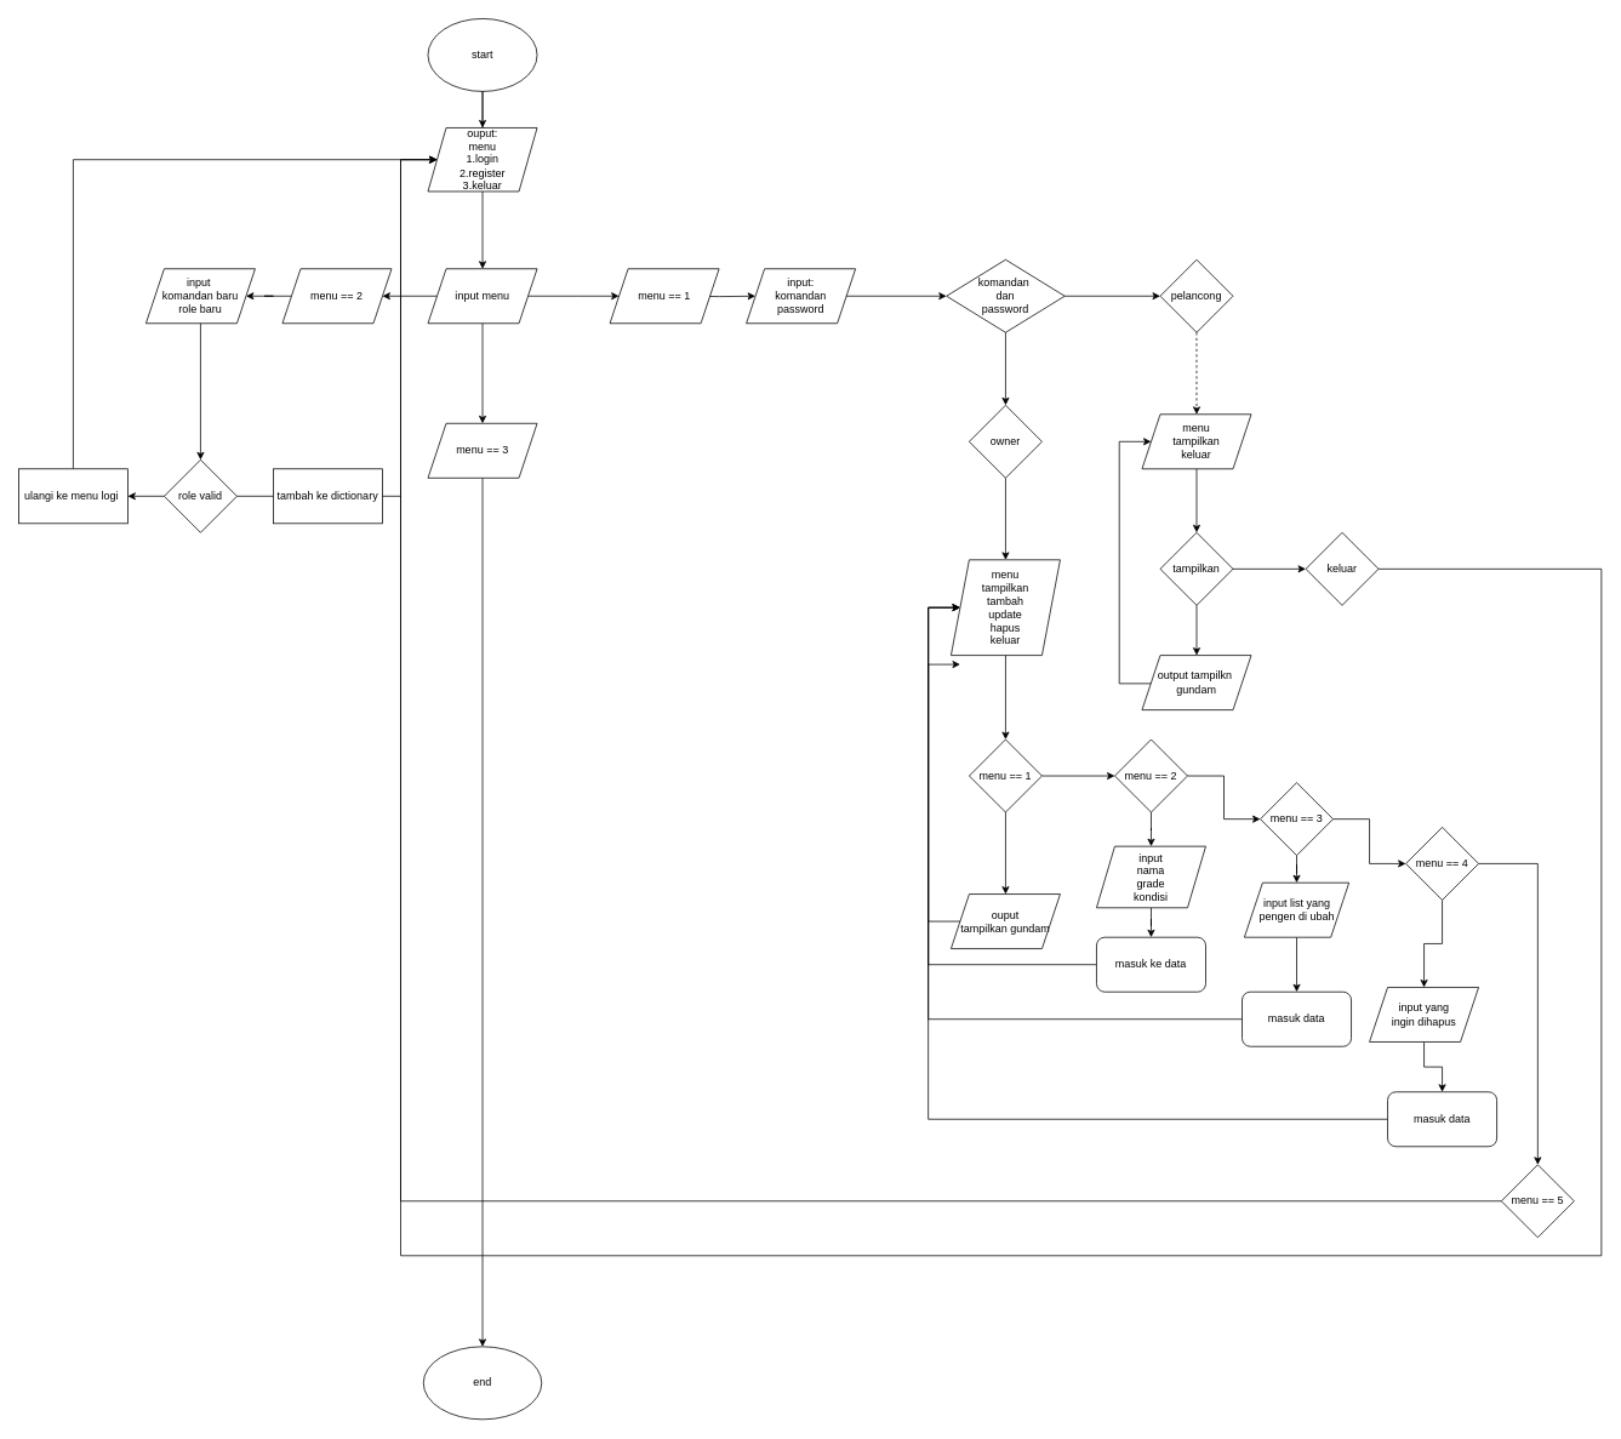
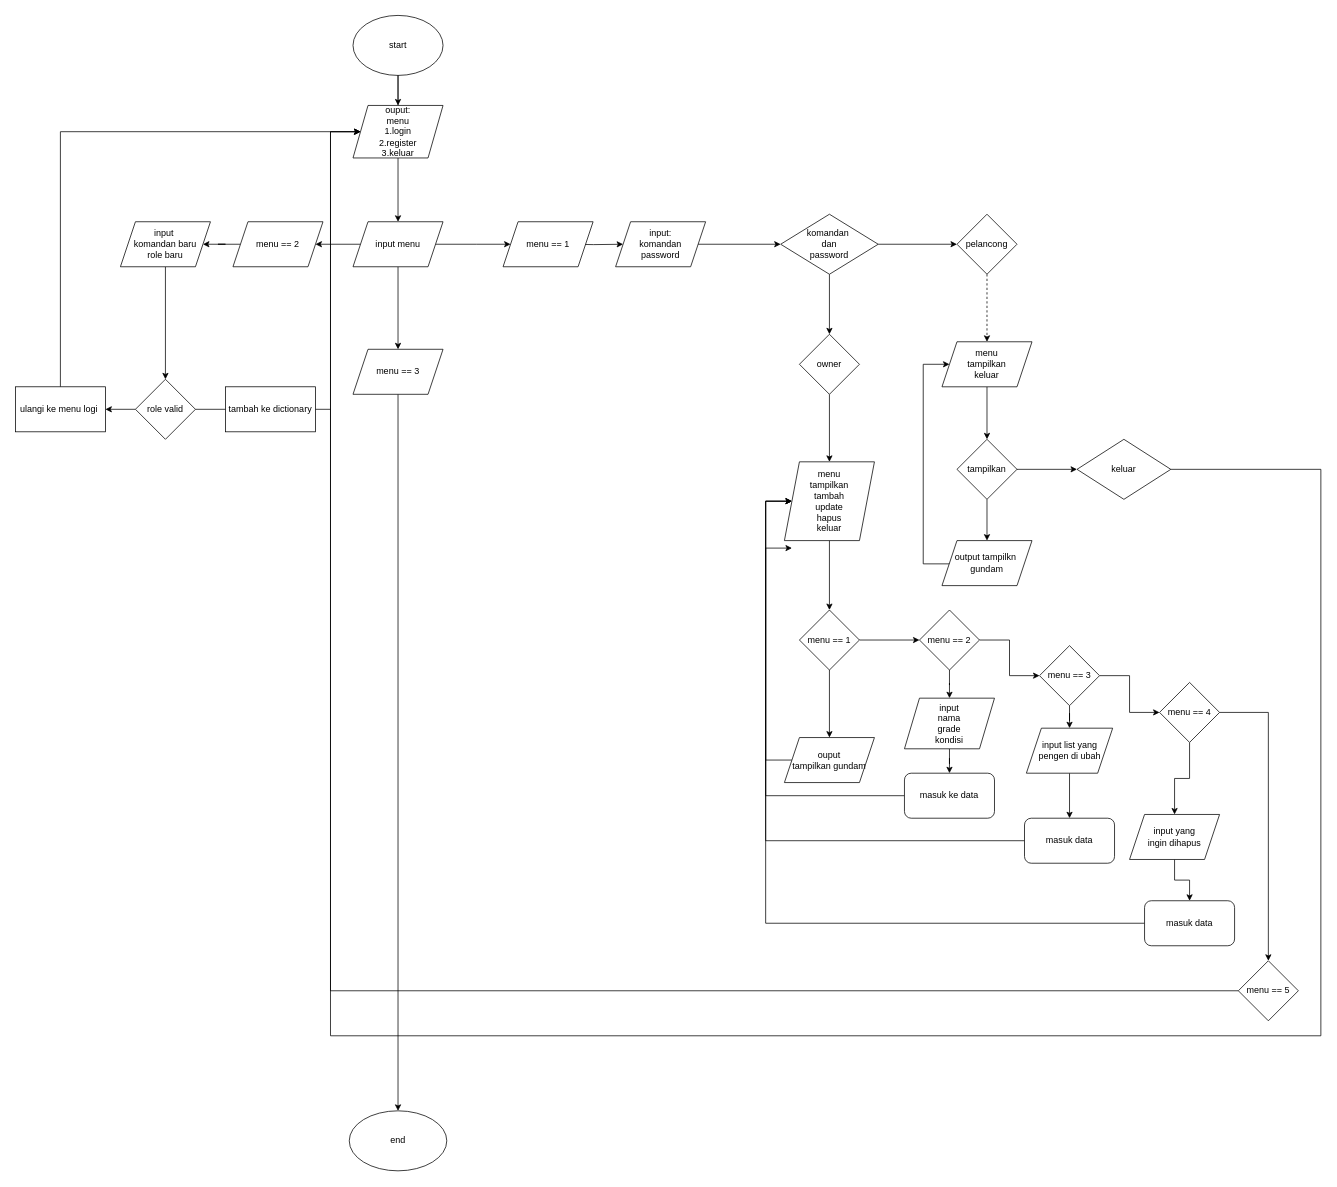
  <mxCell id="0" />
  <mxCell id="1" parent="0" />
  <mxCell id="2" value="start" style="ellipse;whiteSpace=wrap;html=1;" parent="1" vertex="1"><mxGeometry x="470" y="20" width="120" height="80" as="geometry" /></mxCell>
  <mxCell id="3" value="" style="endArrow=classic;html=1;rounded=0;" parent="1" edge="1"><mxGeometry width="50" height="50" relative="1" as="geometry"><mxPoint x="530" y="140" as="sourcePoint" /><mxPoint x="530" y="140" as="targetPoint" /><Array as="points"><mxPoint x="530" y="100" /></Array></mxGeometry></mxCell>
  <mxCell id="4" value="" style="edgeStyle=orthogonalEdgeStyle;rounded=0;orthogonalLoop=1;jettySize=auto;html=1;" parent="1" source="5" target="9" edge="1"><mxGeometry relative="1" as="geometry" /></mxCell>
  <mxCell id="5" value="ouput:&lt;div&gt;menu&lt;/div&gt;&lt;div&gt;1.login&lt;/div&gt;&lt;div&gt;2.register&lt;/div&gt;&lt;div&gt;3.keluar&lt;/div&gt;" style="shape=parallelogram;perimeter=parallelogramPerimeter;whiteSpace=wrap;html=1;fixedSize=1;" parent="1" vertex="1"><mxGeometry x="470" y="140" width="120" height="70" as="geometry" /></mxCell>
  <mxCell id="6" value="" style="edgeStyle=orthogonalEdgeStyle;rounded=0;orthogonalLoop=1;jettySize=auto;html=1;" parent="1" source="9" target="11" edge="1"><mxGeometry relative="1" as="geometry" /></mxCell>
  <mxCell id="7" value="" style="edgeStyle=orthogonalEdgeStyle;rounded=0;orthogonalLoop=1;jettySize=auto;html=1;" parent="1" source="9" edge="1"><mxGeometry relative="1" as="geometry"><mxPoint x="680" y="325" as="targetPoint" /></mxGeometry></mxCell>
  <mxCell id="8" value="" style="edgeStyle=orthogonalEdgeStyle;rounded=0;orthogonalLoop=1;jettySize=auto;html=1;" parent="1" source="9" target="64" edge="1"><mxGeometry relative="1" as="geometry" /></mxCell>
  <mxCell id="9" value="input menu" style="shape=parallelogram;perimeter=parallelogramPerimeter;whiteSpace=wrap;html=1;fixedSize=1;" parent="1" vertex="1"><mxGeometry x="470" y="295" width="120" height="60" as="geometry" /></mxCell>
  <mxCell id="10" value="" style="edgeStyle=orthogonalEdgeStyle;rounded=0;orthogonalLoop=1;jettySize=auto;html=1;" parent="1" source="11" target="51" edge="1"><mxGeometry relative="1" as="geometry" /></mxCell>
  <mxCell id="11" value="menu == 2" style="shape=parallelogram;perimeter=parallelogramPerimeter;whiteSpace=wrap;html=1;fixedSize=1;" parent="1" vertex="1"><mxGeometry x="310" y="295" width="120" height="60" as="geometry" /></mxCell>
  <mxCell id="12" value="" style="edgeStyle=orthogonalEdgeStyle;rounded=0;orthogonalLoop=1;jettySize=auto;html=1;" parent="1" target="14" edge="1"><mxGeometry relative="1" as="geometry"><mxPoint x="760" y="325" as="sourcePoint" /></mxGeometry></mxCell>
  <mxCell id="13" value="" style="edgeStyle=orthogonalEdgeStyle;rounded=0;orthogonalLoop=1;jettySize=auto;html=1;" parent="1" source="14" target="17" edge="1"><mxGeometry relative="1" as="geometry" /></mxCell>
  <mxCell id="14" value="input:&lt;div&gt;komandan&lt;/div&gt;&lt;div&gt;password&lt;/div&gt;" style="shape=parallelogram;perimeter=parallelogramPerimeter;whiteSpace=wrap;html=1;fixedSize=1;" parent="1" vertex="1"><mxGeometry x="820" y="295" width="120" height="60" as="geometry" /></mxCell>
  <mxCell id="15" value="" style="edgeStyle=orthogonalEdgeStyle;rounded=0;orthogonalLoop=1;jettySize=auto;html=1;" parent="1" source="17" target="19" edge="1"><mxGeometry relative="1" as="geometry" /></mxCell>
  <mxCell id="16" value="" style="edgeStyle=orthogonalEdgeStyle;rounded=0;orthogonalLoop=1;jettySize=auto;html=1;" parent="1" source="17" target="53" edge="1"><mxGeometry relative="1" as="geometry" /></mxCell>
  <mxCell id="17" value="komandan&amp;nbsp;&lt;div&gt;dan&lt;/div&gt;&lt;div&gt;password&lt;/div&gt;" style="rhombus;whiteSpace=wrap;html=1;" parent="1" vertex="1"><mxGeometry x="1040" y="285" width="130" height="80" as="geometry" /></mxCell>
  <mxCell id="18" value="" style="edgeStyle=orthogonalEdgeStyle;rounded=0;orthogonalLoop=1;jettySize=auto;html=1;" parent="1" source="19" target="21" edge="1"><mxGeometry relative="1" as="geometry" /></mxCell>
  <mxCell id="19" value="owner" style="rhombus;whiteSpace=wrap;html=1;" parent="1" vertex="1"><mxGeometry x="1065" y="445" width="80" height="80" as="geometry" /></mxCell>
  <mxCell id="20" value="" style="edgeStyle=orthogonalEdgeStyle;rounded=0;orthogonalLoop=1;jettySize=auto;html=1;" parent="1" source="21" target="24" edge="1"><mxGeometry relative="1" as="geometry" /></mxCell>
  <mxCell id="21" value="menu&lt;div&gt;tampilkan&lt;/div&gt;&lt;div&gt;tambah&lt;/div&gt;&lt;div&gt;update&lt;/div&gt;&lt;div&gt;hapus&lt;/div&gt;&lt;div&gt;keluar&lt;/div&gt;" style="shape=parallelogram;perimeter=parallelogramPerimeter;whiteSpace=wrap;html=1;fixedSize=1;" parent="1" vertex="1"><mxGeometry x="1045" y="615" width="120" height="105" as="geometry" /></mxCell>
  <mxCell id="22" value="" style="edgeStyle=orthogonalEdgeStyle;rounded=0;orthogonalLoop=1;jettySize=auto;html=1;" parent="1" source="24" target="26" edge="1"><mxGeometry relative="1" as="geometry" /></mxCell>
  <mxCell id="23" value="" style="edgeStyle=orthogonalEdgeStyle;rounded=0;orthogonalLoop=1;jettySize=auto;html=1;" parent="1" source="24" target="29" edge="1"><mxGeometry relative="1" as="geometry" /></mxCell>
  <mxCell id="24" value="menu == 1" style="rhombus;whiteSpace=wrap;html=1;" parent="1" vertex="1"><mxGeometry x="1065" y="812.5" width="80" height="80" as="geometry" /></mxCell>
  <mxCell id="25" style="edgeStyle=orthogonalEdgeStyle;rounded=0;orthogonalLoop=1;jettySize=auto;html=1;exitX=0;exitY=0.5;exitDx=0;exitDy=0;entryX=0;entryY=0.5;entryDx=0;entryDy=0;" parent="1" source="26" target="21" edge="1"><mxGeometry relative="1" as="geometry"><Array as="points"><mxPoint x="1020" y="1013" /><mxPoint x="1020" y="668" /></Array></mxGeometry></mxCell>
  <mxCell id="26" value="ouput&lt;div&gt;tampilkan gundam&lt;/div&gt;" style="shape=parallelogram;perimeter=parallelogramPerimeter;whiteSpace=wrap;html=1;fixedSize=1;" parent="1" vertex="1"><mxGeometry x="1045" y="982.5" width="120" height="60" as="geometry" /></mxCell>
  <mxCell id="27" value="" style="edgeStyle=orthogonalEdgeStyle;rounded=0;orthogonalLoop=1;jettySize=auto;html=1;" parent="1" source="29" target="31" edge="1"><mxGeometry relative="1" as="geometry" /></mxCell>
  <mxCell id="28" value="" style="edgeStyle=orthogonalEdgeStyle;rounded=0;orthogonalLoop=1;jettySize=auto;html=1;" parent="1" source="29" target="36" edge="1"><mxGeometry relative="1" as="geometry" /></mxCell>
  <mxCell id="29" value="menu == 2" style="rhombus;whiteSpace=wrap;html=1;" parent="1" vertex="1"><mxGeometry x="1225" y="812.5" width="80" height="80" as="geometry" /></mxCell>
  <mxCell id="30" value="" style="edgeStyle=orthogonalEdgeStyle;rounded=0;orthogonalLoop=1;jettySize=auto;html=1;" parent="1" source="31" target="33" edge="1"><mxGeometry relative="1" as="geometry" /></mxCell>
  <mxCell id="31" value="input&lt;div&gt;nama&lt;/div&gt;&lt;div&gt;grade&lt;/div&gt;&lt;div&gt;kondisi&lt;/div&gt;" style="shape=parallelogram;perimeter=parallelogramPerimeter;whiteSpace=wrap;html=1;fixedSize=1;" parent="1" vertex="1"><mxGeometry x="1205" y="930" width="120" height="67.5" as="geometry" /></mxCell>
  <mxCell id="32" style="edgeStyle=orthogonalEdgeStyle;rounded=0;orthogonalLoop=1;jettySize=auto;html=1;exitX=0;exitY=0.5;exitDx=0;exitDy=0;entryX=0;entryY=0.5;entryDx=0;entryDy=0;" parent="1" source="33" target="21" edge="1"><mxGeometry relative="1" as="geometry"><Array as="points"><mxPoint x="1020" y="1060" /><mxPoint x="1020" y="668" /></Array></mxGeometry></mxCell>
  <mxCell id="33" value="masuk ke data" style="rounded=1;whiteSpace=wrap;html=1;" parent="1" vertex="1"><mxGeometry x="1205" y="1030" width="120" height="60" as="geometry" /></mxCell>
  <mxCell id="34" value="" style="edgeStyle=orthogonalEdgeStyle;rounded=0;orthogonalLoop=1;jettySize=auto;html=1;" parent="1" source="36" target="38" edge="1"><mxGeometry relative="1" as="geometry" /></mxCell>
  <mxCell id="35" value="" style="edgeStyle=orthogonalEdgeStyle;rounded=0;orthogonalLoop=1;jettySize=auto;html=1;" parent="1" source="36" target="43" edge="1"><mxGeometry relative="1" as="geometry" /></mxCell>
  <mxCell id="36" value="menu == 3" style="rhombus;whiteSpace=wrap;html=1;" parent="1" vertex="1"><mxGeometry x="1385" y="860" width="80" height="80" as="geometry" /></mxCell>
  <mxCell id="37" value="" style="edgeStyle=orthogonalEdgeStyle;rounded=0;orthogonalLoop=1;jettySize=auto;html=1;" parent="1" source="38" target="40" edge="1"><mxGeometry relative="1" as="geometry" /></mxCell>
  <mxCell id="38" value="input list yang pengen di ubah" style="shape=parallelogram;perimeter=parallelogramPerimeter;whiteSpace=wrap;html=1;fixedSize=1;" parent="1" vertex="1"><mxGeometry x="1367.5" y="970" width="115" height="60" as="geometry" /></mxCell>
  <mxCell id="39" style="edgeStyle=orthogonalEdgeStyle;rounded=0;orthogonalLoop=1;jettySize=auto;html=1;entryX=0;entryY=0.5;entryDx=0;entryDy=0;exitX=0;exitY=0.5;exitDx=0;exitDy=0;" parent="1" source="40" edge="1"><mxGeometry relative="1" as="geometry"><mxPoint x="1360" y="1190" as="sourcePoint" /><mxPoint x="1055" y="730" as="targetPoint" /><Array as="points"><mxPoint x="1020" y="1120" /><mxPoint x="1020" y="730" /></Array></mxGeometry></mxCell>
  <mxCell id="40" value="masuk data" style="rounded=1;whiteSpace=wrap;html=1;" parent="1" vertex="1"><mxGeometry x="1365" y="1090" width="120" height="60" as="geometry" /></mxCell>
  <mxCell id="41" value="" style="edgeStyle=orthogonalEdgeStyle;rounded=0;orthogonalLoop=1;jettySize=auto;html=1;" parent="1" source="43" target="45" edge="1"><mxGeometry relative="1" as="geometry" /></mxCell>
  <mxCell id="42" value="" style="edgeStyle=orthogonalEdgeStyle;rounded=0;orthogonalLoop=1;jettySize=auto;html=1;" parent="1" source="43" target="49" edge="1"><mxGeometry relative="1" as="geometry" /></mxCell>
  <mxCell id="43" value="menu == 4" style="rhombus;whiteSpace=wrap;html=1;" parent="1" vertex="1"><mxGeometry x="1545" y="909" width="80" height="80" as="geometry" /></mxCell>
  <mxCell id="44" value="" style="edgeStyle=orthogonalEdgeStyle;rounded=0;orthogonalLoop=1;jettySize=auto;html=1;" parent="1" source="45" target="47" edge="1"><mxGeometry relative="1" as="geometry" /></mxCell>
  <mxCell id="45" value="input yang&lt;div&gt;ingin dihapus&lt;/div&gt;" style="shape=parallelogram;perimeter=parallelogramPerimeter;whiteSpace=wrap;html=1;fixedSize=1;" parent="1" vertex="1"><mxGeometry x="1505" y="1085" width="120" height="60" as="geometry" /></mxCell>
  <mxCell id="46" style="edgeStyle=orthogonalEdgeStyle;rounded=0;orthogonalLoop=1;jettySize=auto;html=1;exitX=0;exitY=0.5;exitDx=0;exitDy=0;entryX=0;entryY=0.5;entryDx=0;entryDy=0;" parent="1" source="47" target="21" edge="1"><mxGeometry relative="1" as="geometry"><Array as="points"><mxPoint x="1020" y="1230" /><mxPoint x="1020" y="668" /></Array></mxGeometry></mxCell>
  <mxCell id="47" value="masuk data" style="rounded=1;whiteSpace=wrap;html=1;" parent="1" vertex="1"><mxGeometry x="1525" y="1200" width="120" height="60" as="geometry" /></mxCell>
  <mxCell id="48" value="" style="edgeStyle=orthogonalEdgeStyle;rounded=0;orthogonalLoop=1;jettySize=auto;html=1;entryX=0;entryY=0.5;entryDx=0;entryDy=0;" parent="1" source="49" target="5" edge="1"><mxGeometry relative="1" as="geometry"><mxPoint x="1745" y="1079" as="targetPoint" /><Array as="points"><mxPoint x="440" y="1320" /><mxPoint x="440" y="175" /></Array></mxGeometry></mxCell>
  <mxCell id="49" value="menu == 5" style="rhombus;whiteSpace=wrap;html=1;" parent="1" vertex="1"><mxGeometry x="1650" y="1280" width="80" height="80" as="geometry" /></mxCell>
  <mxCell id="50" value="" style="edgeStyle=orthogonalEdgeStyle;rounded=0;orthogonalLoop=1;jettySize=auto;html=1;" edge="1" parent="1" source="51" target="67"><mxGeometry relative="1" as="geometry" /></mxCell>
  <mxCell id="51" value="input&amp;nbsp;&lt;div&gt;komandan baru&lt;/div&gt;&lt;div&gt;role baru&lt;/div&gt;" style="shape=parallelogram;perimeter=parallelogramPerimeter;whiteSpace=wrap;html=1;fixedSize=1;" parent="1" vertex="1"><mxGeometry x="160" y="295" width="120" height="60" as="geometry" /></mxCell>
  <mxCell id="52" value="" style="edgeStyle=orthogonalEdgeStyle;rounded=0;orthogonalLoop=1;jettySize=auto;html=1;dashed=1;" parent="1" source="53" target="55" edge="1"><mxGeometry relative="1" as="geometry" /></mxCell>
  <mxCell id="53" value="pelancong" style="rhombus;whiteSpace=wrap;html=1;" parent="1" vertex="1"><mxGeometry x="1275" y="285" width="80" height="80" as="geometry" /></mxCell>
  <mxCell id="54" value="" style="edgeStyle=orthogonalEdgeStyle;rounded=0;orthogonalLoop=1;jettySize=auto;html=1;" parent="1" source="55" target="58" edge="1"><mxGeometry relative="1" as="geometry" /></mxCell>
  <mxCell id="55" value="menu&lt;div&gt;tampilkan&lt;/div&gt;&lt;div&gt;keluar&lt;/div&gt;" style="shape=parallelogram;perimeter=parallelogramPerimeter;whiteSpace=wrap;html=1;fixedSize=1;" parent="1" vertex="1"><mxGeometry x="1255" y="455" width="120" height="60" as="geometry" /></mxCell>
  <mxCell id="56" value="" style="edgeStyle=orthogonalEdgeStyle;rounded=0;orthogonalLoop=1;jettySize=auto;html=1;" parent="1" source="58" target="60" edge="1"><mxGeometry relative="1" as="geometry" /></mxCell>
  <mxCell id="57" value="" style="edgeStyle=orthogonalEdgeStyle;rounded=0;orthogonalLoop=1;jettySize=auto;html=1;" parent="1" source="58" target="62" edge="1"><mxGeometry relative="1" as="geometry" /></mxCell>
  <mxCell id="58" value="tampilkan" style="rhombus;whiteSpace=wrap;html=1;" parent="1" vertex="1"><mxGeometry x="1275" y="585" width="80" height="80" as="geometry" /></mxCell>
  <mxCell id="59" style="edgeStyle=orthogonalEdgeStyle;rounded=0;orthogonalLoop=1;jettySize=auto;html=1;exitX=0;exitY=0.5;exitDx=0;exitDy=0;entryX=0;entryY=0.5;entryDx=0;entryDy=0;" parent="1" source="60" target="55" edge="1"><mxGeometry relative="1" as="geometry"><Array as="points"><mxPoint x="1230" y="751" /><mxPoint x="1230" y="485" /></Array></mxGeometry></mxCell>
  <mxCell id="60" value="output tampilkn&amp;nbsp;&lt;div&gt;gundam&lt;/div&gt;" style="shape=parallelogram;perimeter=parallelogramPerimeter;whiteSpace=wrap;html=1;fixedSize=1;" parent="1" vertex="1"><mxGeometry x="1255" y="720" width="120" height="60" as="geometry" /></mxCell>
  <mxCell id="61" style="edgeStyle=orthogonalEdgeStyle;rounded=0;orthogonalLoop=1;jettySize=auto;html=1;exitX=1;exitY=0.5;exitDx=0;exitDy=0;entryX=0;entryY=0.5;entryDx=0;entryDy=0;" parent="1" source="62" target="5" edge="1"><mxGeometry relative="1" as="geometry"><mxPoint x="1780" y="1371.231" as="targetPoint" /><Array as="points"><mxPoint x="1760" y="625" /><mxPoint x="1760" y="1380" /><mxPoint x="440" y="1380" /><mxPoint x="440" y="175" /></Array></mxGeometry></mxCell>
- <mxCell id="62" value="keluar" style="rhombus;whiteSpace=wrap;html=1;" parent="1" vertex="1"><mxGeometry x="1435" y="585" width="80" height="80" as="geometry" /></mxCell>
+ <mxCell id="62" value="keluar" style="rhombus;whiteSpace=wrap;html=1;" parent="1" vertex="1"><mxGeometry x="1435" y="585" width="125" height="80" as="geometry" /></mxCell>
  <mxCell id="63" value="" style="edgeStyle=orthogonalEdgeStyle;rounded=0;orthogonalLoop=1;jettySize=auto;html=1;" parent="1" source="64" target="65" edge="1"><mxGeometry relative="1" as="geometry" /></mxCell>
  <mxCell id="64" value="menu == 3" style="shape=parallelogram;perimeter=parallelogramPerimeter;whiteSpace=wrap;html=1;fixedSize=1;" parent="1" vertex="1"><mxGeometry x="470" y="465" width="120" height="60" as="geometry" /></mxCell>
  <mxCell id="65" value="end" style="ellipse;whiteSpace=wrap;html=1;" parent="1" vertex="1"><mxGeometry x="465" y="1480" width="130" height="80" as="geometry" /></mxCell>
  <mxCell id="66" value="" style="edgeStyle=orthogonalEdgeStyle;rounded=0;orthogonalLoop=1;jettySize=auto;html=1;" edge="1" parent="1" source="67" target="71"><mxGeometry relative="1" as="geometry" /></mxCell>
  <mxCell id="67" value="role valid" style="rhombus;whiteSpace=wrap;html=1;" vertex="1" parent="1"><mxGeometry x="180" y="505" width="80" height="80" as="geometry" /></mxCell>
  <mxCell id="68" value="" style="endArrow=none;html=1;rounded=0;exitX=1;exitY=0.5;exitDx=0;exitDy=0;" edge="1" parent="1" source="67"><mxGeometry width="50" height="50" relative="1" as="geometry"><mxPoint x="370" y="560" as="sourcePoint" /><mxPoint x="440" y="545" as="targetPoint" /></mxGeometry></mxCell>
  <mxCell id="69" value="tambah ke dictionary" style="rounded=0;whiteSpace=wrap;html=1;" vertex="1" parent="1"><mxGeometry x="300" y="515" width="120" height="60" as="geometry" /></mxCell>
  <mxCell id="70" style="edgeStyle=orthogonalEdgeStyle;rounded=0;orthogonalLoop=1;jettySize=auto;html=1;exitX=0.5;exitY=0;exitDx=0;exitDy=0;entryX=0;entryY=0.5;entryDx=0;entryDy=0;" edge="1" parent="1" source="71" target="5"><mxGeometry relative="1" as="geometry"><mxPoint x="470" y="180" as="targetPoint" /><Array as="points"><mxPoint x="80" y="175" /></Array></mxGeometry></mxCell>
  <mxCell id="71" value="ulangi ke menu logi&amp;nbsp;" style="whiteSpace=wrap;html=1;" vertex="1" parent="1"><mxGeometry x="20" y="515" width="120" height="60" as="geometry" /></mxCell>
  <mxCell id="72" value="menu == 1" style="shape=parallelogram;perimeter=parallelogramPerimeter;whiteSpace=wrap;html=1;fixedSize=1;" vertex="1" parent="1"><mxGeometry x="670" y="295" width="120" height="60" as="geometry" /></mxCell>
